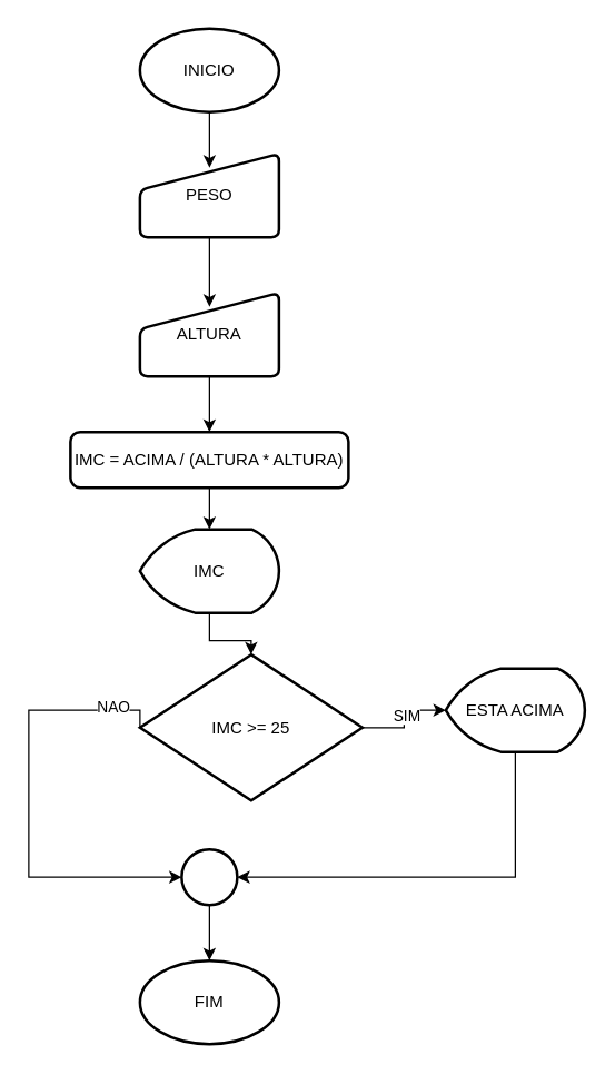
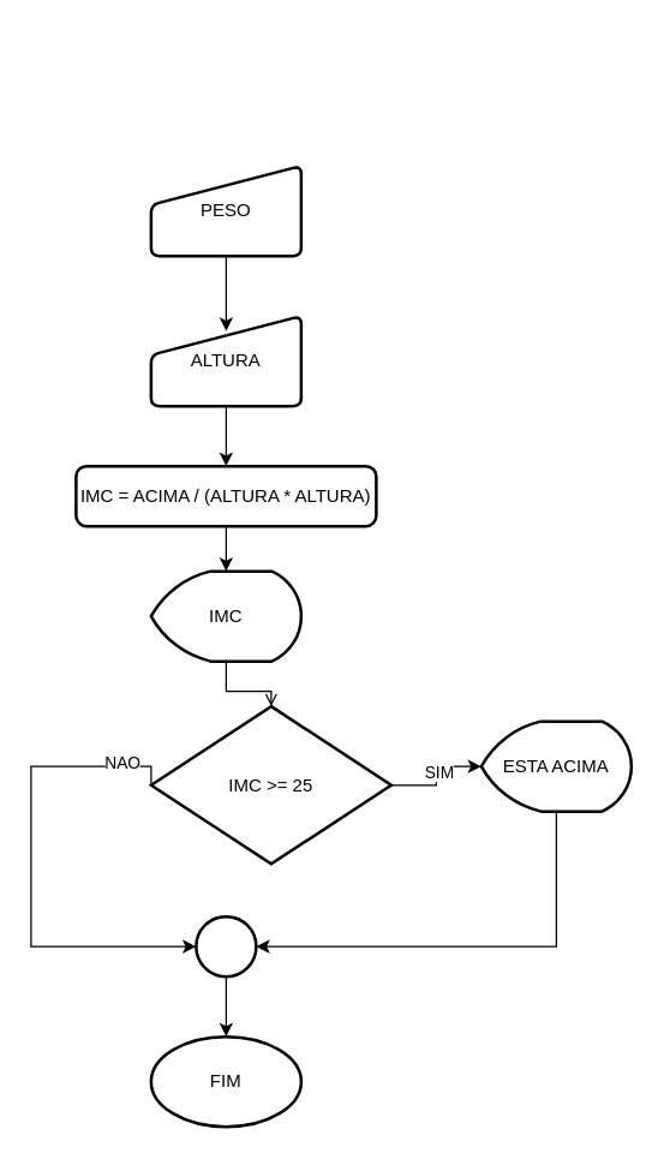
  <mxCell id="0" />
  <mxCell id="1" parent="0" />
- <mxCell id="2" value="INICIO" style="strokeWidth=2;html=1;shape=mxgraph.flowchart.start_1;whiteSpace=wrap;" vertex="1" parent="1"><mxGeometry x="100" y="20" width="100" height="60" as="geometry" /></mxCell>
  <mxCell id="3" value="FIM" style="strokeWidth=2;html=1;shape=mxgraph.flowchart.start_1;whiteSpace=wrap;" vertex="1" parent="1"><mxGeometry x="100" y="690" width="100" height="60" as="geometry" /></mxCell>
  <mxCell id="4" style="edgeStyle=orthogonalEdgeStyle;rounded=0;orthogonalLoop=1;jettySize=auto;html=1;entryX=0.5;entryY=0;entryDx=0;entryDy=0;" edge="1" parent="1" source="5" target="7"><mxGeometry relative="1" as="geometry" /></mxCell>
  <mxCell id="5" value="ALTURA" style="html=1;strokeWidth=2;shape=manualInput;whiteSpace=wrap;rounded=1;size=26;arcSize=11;" vertex="1" parent="1"><mxGeometry x="100" y="210" width="100" height="60" as="geometry" /></mxCell>
  <mxCell id="6" value="PESO" style="html=1;strokeWidth=2;shape=manualInput;whiteSpace=wrap;rounded=1;size=26;arcSize=11;" vertex="1" parent="1"><mxGeometry x="100" y="110" width="100" height="60" as="geometry" /></mxCell>
  <mxCell id="7" value="IMC = ACIMA / (ALTURA * ALTURA)" style="rounded=1;whiteSpace=wrap;html=1;absoluteArcSize=1;arcSize=14;strokeWidth=2;" vertex="1" parent="1"><mxGeometry x="50" y="310" width="200" height="40" as="geometry" /></mxCell>
  <mxCell id="8" value="IMC &amp;gt;= 25" style="strokeWidth=2;html=1;shape=mxgraph.flowchart.decision;whiteSpace=wrap;" vertex="1" parent="1"><mxGeometry x="100" y="470" width="160" height="105" as="geometry" /></mxCell>
  <mxCell id="9" value="IMC" style="strokeWidth=2;html=1;shape=mxgraph.flowchart.display;whiteSpace=wrap;" vertex="1" parent="1"><mxGeometry x="100" y="380" width="100" height="60" as="geometry" /></mxCell>
  <mxCell id="10" value="ESTA ACIMA" style="strokeWidth=2;html=1;shape=mxgraph.flowchart.display;whiteSpace=wrap;" vertex="1" parent="1"><mxGeometry x="320" y="480" width="100" height="60" as="geometry" /></mxCell>
  <mxCell id="11" value="" style="strokeWidth=2;html=1;shape=mxgraph.flowchart.start_2;whiteSpace=wrap;" vertex="1" parent="1"><mxGeometry x="130" y="610" width="40" height="40" as="geometry" /></mxCell>
  <mxCell id="12" style="edgeStyle=orthogonalEdgeStyle;rounded=0;orthogonalLoop=1;jettySize=auto;html=1;entryX=0.5;entryY=0;entryDx=0;entryDy=0;entryPerimeter=0;" edge="1" parent="1" source="11" target="3"><mxGeometry relative="1" as="geometry" /></mxCell>
  <mxCell id="13" style="edgeStyle=orthogonalEdgeStyle;rounded=0;orthogonalLoop=1;jettySize=auto;html=1;entryX=1;entryY=0.5;entryDx=0;entryDy=0;entryPerimeter=0;" edge="1" parent="1" source="10" target="11"><mxGeometry relative="1" as="geometry"><Array as="points"><mxPoint x="370" y="630" /></Array></mxGeometry></mxCell>
  <mxCell id="14" style="edgeStyle=orthogonalEdgeStyle;rounded=0;orthogonalLoop=1;jettySize=auto;html=1;exitX=0;exitY=0.5;exitDx=0;exitDy=0;exitPerimeter=0;entryX=0;entryY=0.5;entryDx=0;entryDy=0;entryPerimeter=0;" edge="1" parent="1" source="8" target="11"><mxGeometry relative="1" as="geometry"><Array as="points"><mxPoint x="20" y="510" /><mxPoint x="20" y="630" /></Array></mxGeometry></mxCell>
  <mxCell id="15" value="NAO" style="edgeLabel;html=1;align=center;verticalAlign=middle;resizable=0;points=[];" vertex="1" connectable="0" parent="14"><mxGeometry x="-0.8" y="-3" relative="1" as="geometry"><mxPoint as="offset" /></mxGeometry></mxCell>
  <mxCell id="16" style="edgeStyle=orthogonalEdgeStyle;rounded=0;orthogonalLoop=1;jettySize=auto;html=1;exitX=1;exitY=0.5;exitDx=0;exitDy=0;exitPerimeter=0;entryX=0;entryY=0.5;entryDx=0;entryDy=0;entryPerimeter=0;" edge="1" parent="1" source="8" target="10"><mxGeometry relative="1" as="geometry" /></mxCell>
  <mxCell id="17" value="SIM" style="edgeLabel;html=1;align=center;verticalAlign=middle;resizable=0;points=[];" vertex="1" connectable="0" parent="16"><mxGeometry x="0.083" y="-1" relative="1" as="geometry"><mxPoint as="offset" /></mxGeometry></mxCell>
- <mxCell id="18" style="edgeStyle=orthogonalEdgeStyle;rounded=0;orthogonalLoop=1;jettySize=auto;html=1;entryX=0.5;entryY=0;entryDx=0;entryDy=0;entryPerimeter=0;" edge="1" parent="1" source="9" target="8"><mxGeometry relative="1" as="geometry" /></mxCell>
- <mxCell id="19" style="edgeStyle=orthogonalEdgeStyle;rounded=0;orthogonalLoop=1;jettySize=auto;html=1;entryX=0.5;entryY=0.167;entryDx=0;entryDy=0;entryPerimeter=0;" edge="1" parent="1" source="2" target="6"><mxGeometry relative="1" as="geometry" /></mxCell>
+ <mxCell id="18" style="edgeStyle=orthogonalEdgeStyle;rounded=0;orthogonalLoop=1;jettySize=auto;html=1;entryX=0.5;entryY=0;entryDx=0;entryDy=0;entryPerimeter=0;endArrow=open;" edge="1" parent="1" source="9" target="8"><mxGeometry relative="1" as="geometry" /></mxCell>
  <mxCell id="20" style="edgeStyle=orthogonalEdgeStyle;rounded=0;orthogonalLoop=1;jettySize=auto;html=1;entryX=0.5;entryY=0.167;entryDx=0;entryDy=0;entryPerimeter=0;" edge="1" parent="1" source="6" target="5"><mxGeometry relative="1" as="geometry" /></mxCell>
  <mxCell id="21" style="edgeStyle=orthogonalEdgeStyle;rounded=0;orthogonalLoop=1;jettySize=auto;html=1;entryX=0.5;entryY=0;entryDx=0;entryDy=0;entryPerimeter=0;" edge="1" parent="1" source="7" target="9"><mxGeometry relative="1" as="geometry" /></mxCell>
